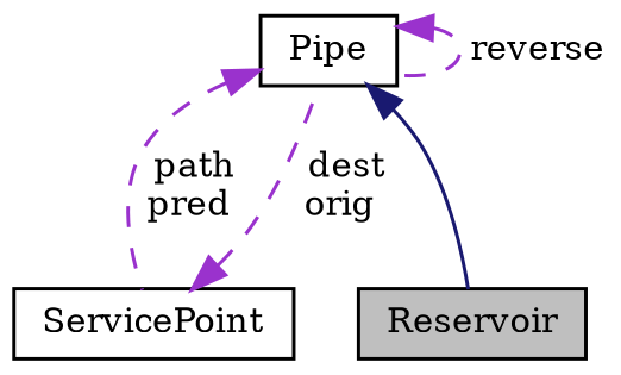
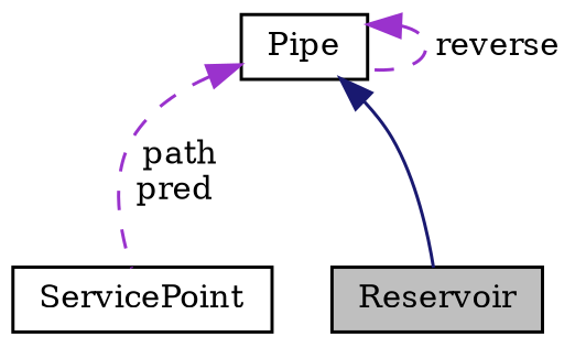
  digraph {
    fontname="DejaVu Serif"
    node [color=black fillcolor=white fontname="DejaVu Serif" fontsize=10 shape=record style=filled]
    edge [color=darkorchid3 dir=back fontname="DejaVu Serif" fontsize=10 labelfontname=Helvetica labelfontsize=10 style=dashed]
    n1 [fillcolor=grey75 fontcolor=black height=0.2 label=Reservoir width=0.4]
    n2 [height=0.2 label=ServicePoint width=0.4]
    n3 [height=0.2 label=Pipe width=0.4]
-   n2 -> n3 [label=" dest\norig"]
    n3 -> n1 [color=midnightblue style=solid]
    n3 -> n2 [label=" path\npred"]
    n3 -> n3 [label=" reverse"]
  }
